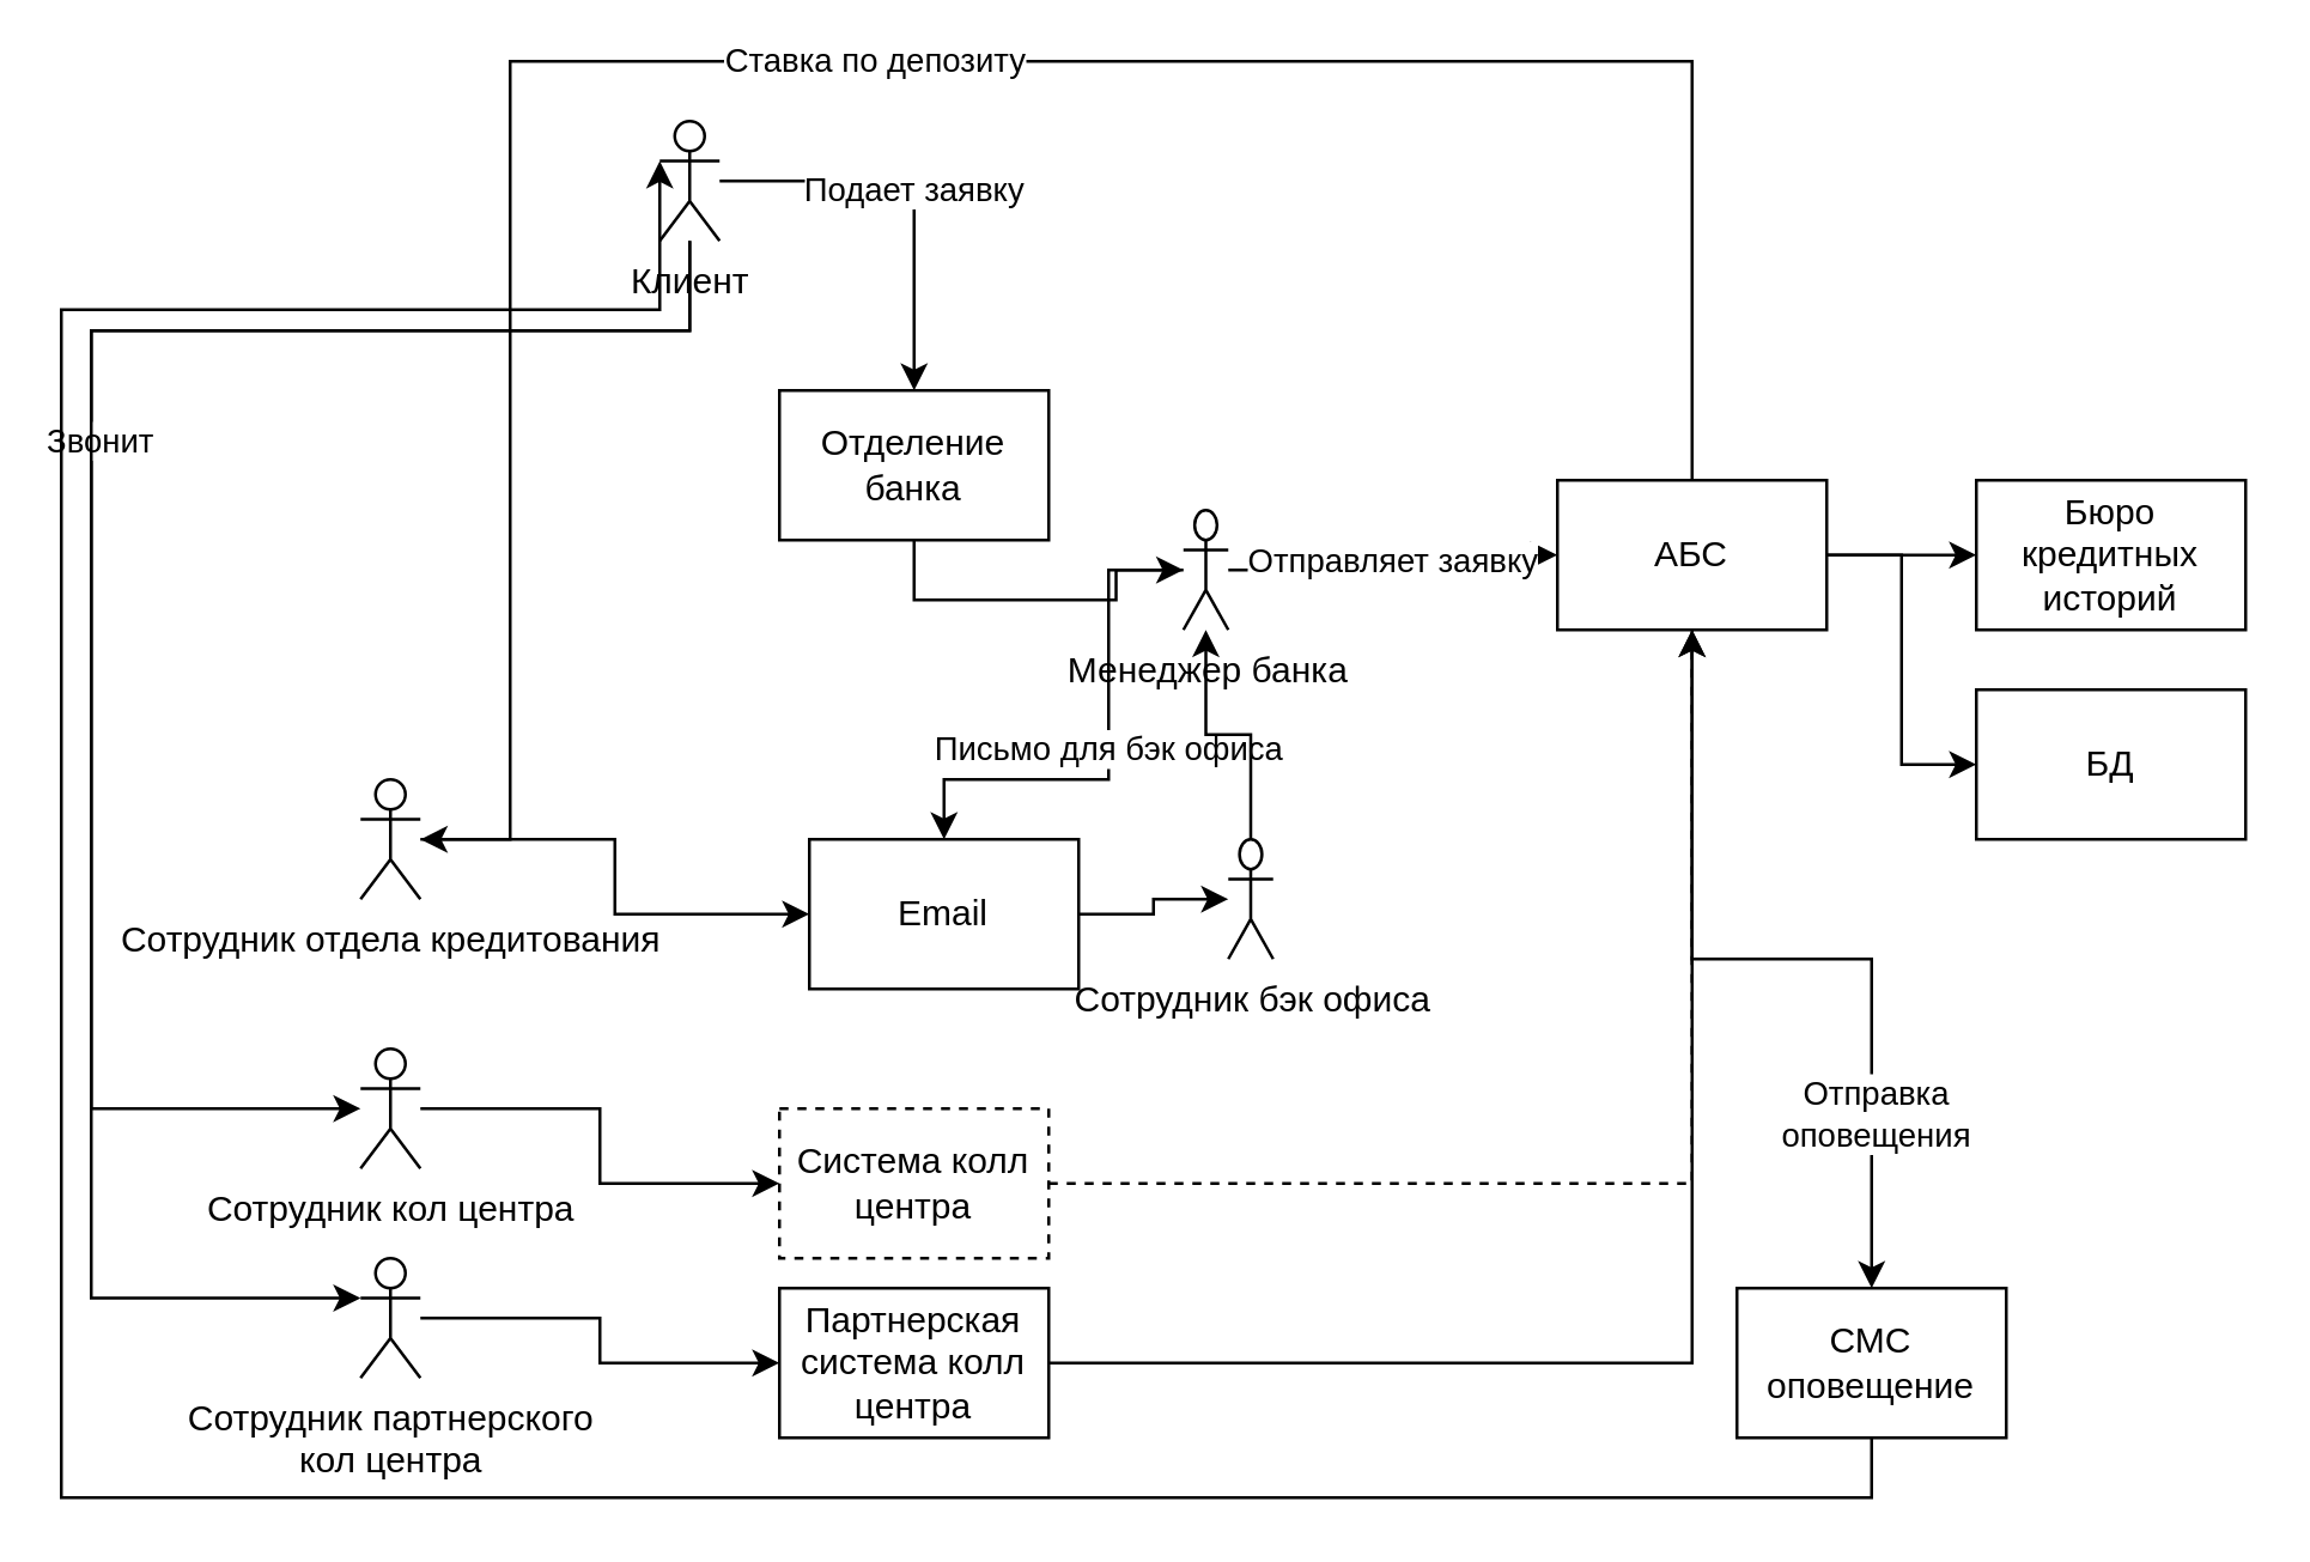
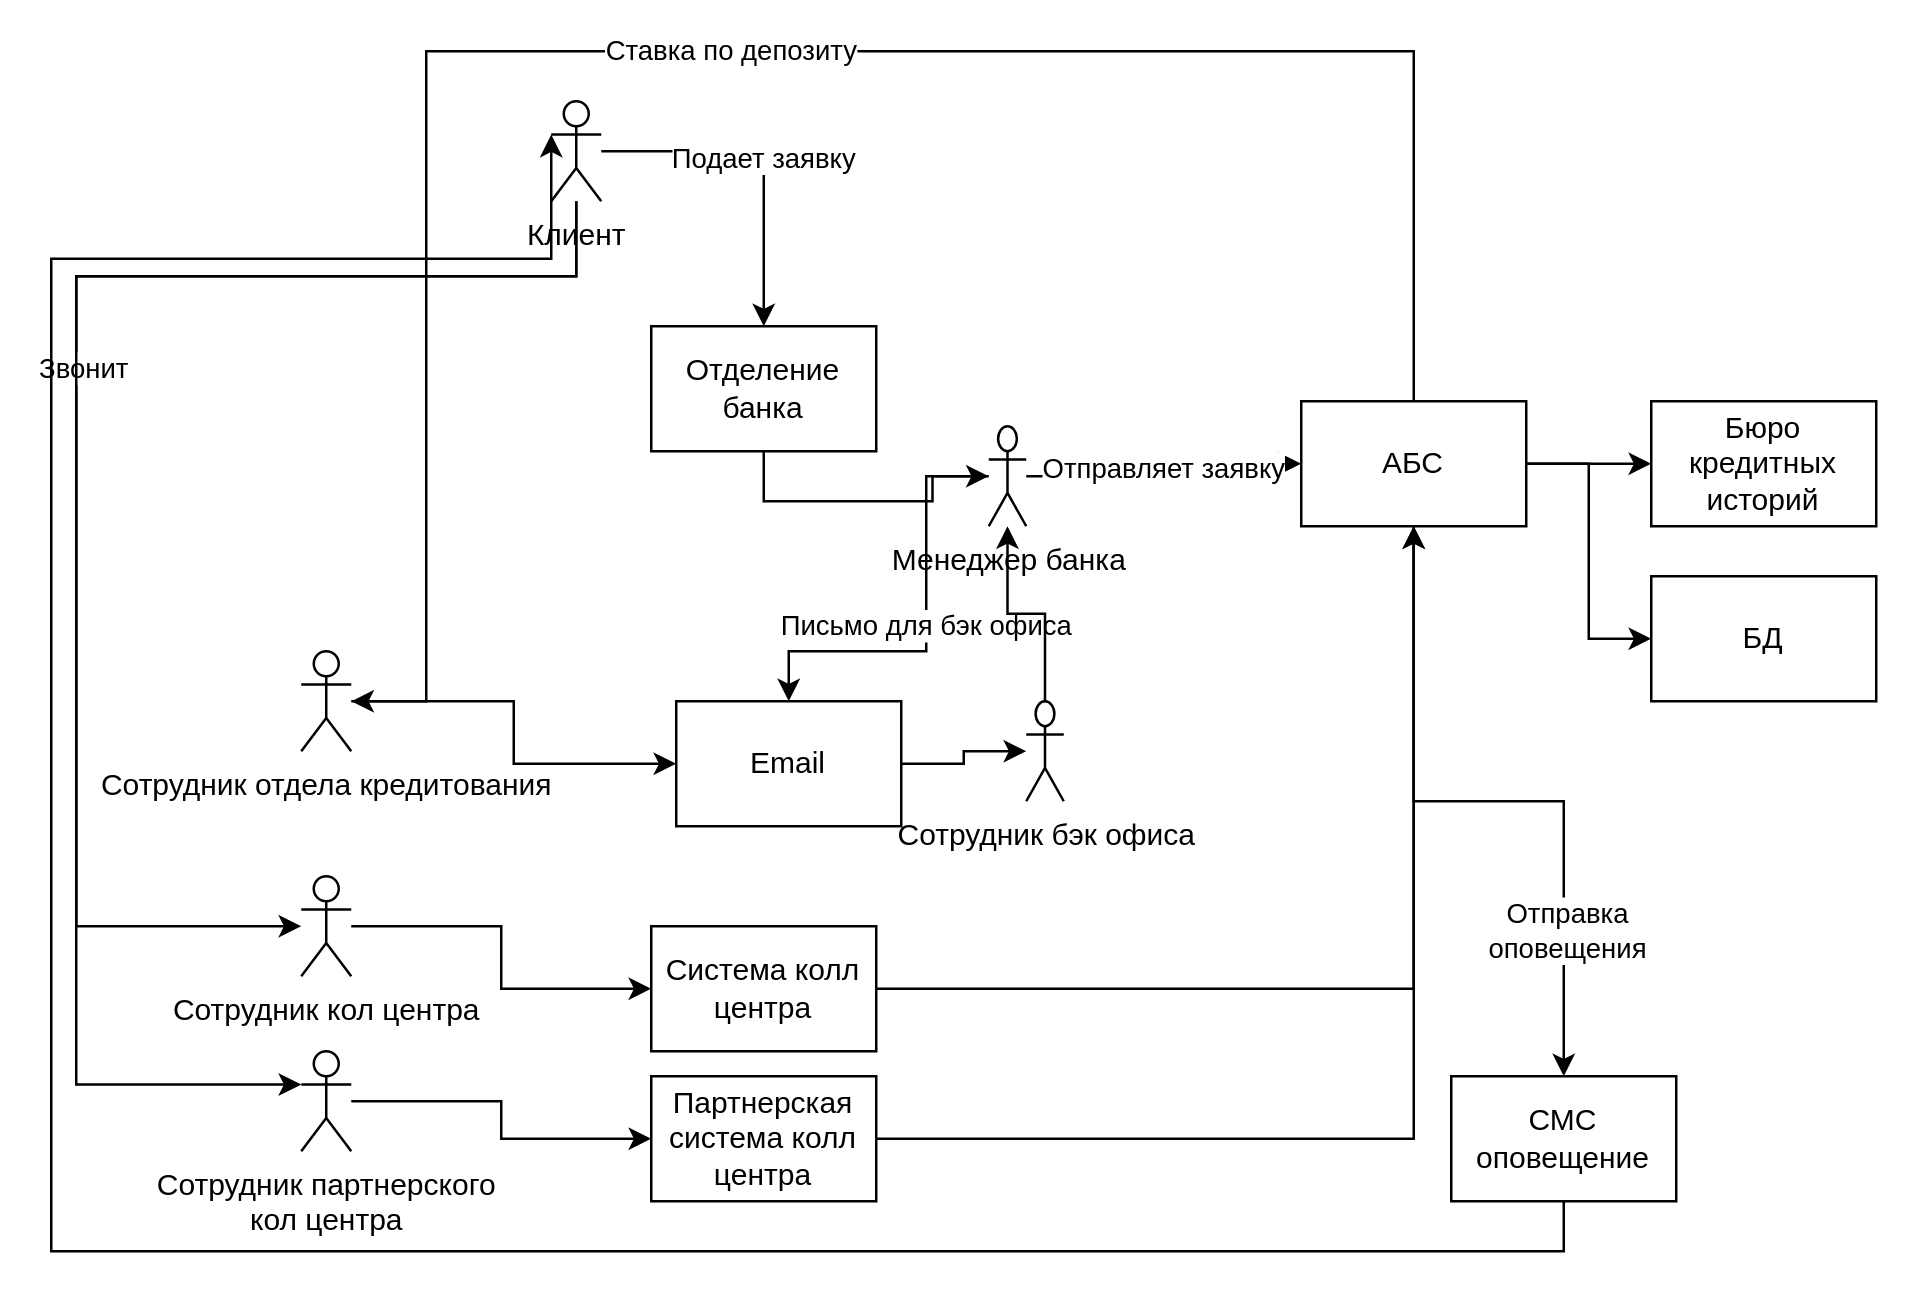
  <mxCell id="0" />
  <mxCell id="1" parent="0" />
  <mxCell id="2" value="Подает заявку" style="edgeStyle=orthogonalEdgeStyle;rounded=0;orthogonalLoop=1;jettySize=auto;html=1;entryX=0.5;entryY=0;entryDx=0;entryDy=0;" edge="1" parent="1" source="5" target="7"><mxGeometry relative="1" as="geometry" /></mxCell>
  <mxCell id="3" style="edgeStyle=orthogonalEdgeStyle;rounded=0;orthogonalLoop=1;jettySize=auto;html=1;" edge="1" parent="1" source="5" target="11"><mxGeometry relative="1" as="geometry"><Array as="points"><mxPoint x="30" y="110" /><mxPoint x="30" y="370" /></Array></mxGeometry></mxCell>
  <mxCell id="4" value="Звонит" style="edgeLabel;html=1;align=center;verticalAlign=middle;resizable=0;points=[];" vertex="1" connectable="0" parent="3"><mxGeometry x="-0.082" y="2" relative="1" as="geometry"><mxPoint as="offset" /></mxGeometry></mxCell>
  <mxCell id="5" value="Клиент" style="shape=umlActor;verticalLabelPosition=bottom;verticalAlign=top;html=1;outlineConnect=0;" vertex="1" parent="1"><mxGeometry x="220" y="40" width="20" height="40" as="geometry" /></mxCell>
  <mxCell id="6" style="edgeStyle=orthogonalEdgeStyle;rounded=0;orthogonalLoop=1;jettySize=auto;html=1;exitX=0.5;exitY=1;exitDx=0;exitDy=0;" edge="1" parent="1" source="7" target="14"><mxGeometry relative="1" as="geometry" /></mxCell>
  <mxCell id="7" value="Отделение банка" style="rounded=0;whiteSpace=wrap;html=1;" vertex="1" parent="1"><mxGeometry x="260" y="130" width="90" height="50" as="geometry" /></mxCell>
  <mxCell id="8" style="edgeStyle=orthogonalEdgeStyle;rounded=0;orthogonalLoop=1;jettySize=auto;html=1;entryX=0;entryY=0.5;entryDx=0;entryDy=0;" edge="1" parent="1" source="9" target="24"><mxGeometry relative="1" as="geometry" /></mxCell>
  <mxCell id="9" value="Сотрудник отдела кредитования" style="shape=umlActor;verticalLabelPosition=bottom;verticalAlign=top;html=1;outlineConnect=0;" vertex="1" parent="1"><mxGeometry x="120" y="260" width="20" height="40" as="geometry" /></mxCell>
  <mxCell id="10" style="edgeStyle=orthogonalEdgeStyle;rounded=0;orthogonalLoop=1;jettySize=auto;html=1;entryX=0;entryY=0.5;entryDx=0;entryDy=0;" edge="1" parent="1" source="11" target="28"><mxGeometry relative="1" as="geometry" /></mxCell>
  <mxCell id="11" value="Сотрудник кол центра" style="shape=umlActor;verticalLabelPosition=bottom;verticalAlign=top;html=1;outlineConnect=0;" vertex="1" parent="1"><mxGeometry x="120" y="350" width="20" height="40" as="geometry" /></mxCell>
  <mxCell id="12" value="Отправляет заявку" style="edgeStyle=orthogonalEdgeStyle;rounded=0;orthogonalLoop=1;jettySize=auto;html=1;entryX=0;entryY=0.5;entryDx=0;entryDy=0;" edge="1" parent="1" source="14" target="20"><mxGeometry relative="1" as="geometry" /></mxCell>
  <mxCell id="13" value="Письмо для бэк офиса" style="edgeStyle=orthogonalEdgeStyle;rounded=0;orthogonalLoop=1;jettySize=auto;html=1;entryX=0.5;entryY=0;entryDx=0;entryDy=0;" edge="1" parent="1" source="14" target="24"><mxGeometry relative="1" as="geometry"><Array as="points"><mxPoint x="370" y="190" /><mxPoint x="370" y="260" /><mxPoint x="315" y="260" /></Array></mxGeometry></mxCell>
  <mxCell id="14" value="Менеджер банка" style="shape=umlActor;verticalLabelPosition=bottom;verticalAlign=top;html=1;outlineConnect=0;" vertex="1" parent="1"><mxGeometry x="395" y="170" width="15" height="40" as="geometry" /></mxCell>
  <mxCell id="15" style="edgeStyle=orthogonalEdgeStyle;rounded=0;orthogonalLoop=1;jettySize=auto;html=1;entryX=0;entryY=0.5;entryDx=0;entryDy=0;" edge="1" parent="1" source="20" target="21"><mxGeometry relative="1" as="geometry" /></mxCell>
  <mxCell id="16" style="edgeStyle=orthogonalEdgeStyle;rounded=0;orthogonalLoop=1;jettySize=auto;html=1;exitX=1;exitY=0.5;exitDx=0;exitDy=0;entryX=0;entryY=0.5;entryDx=0;entryDy=0;" edge="1" parent="1" source="20" target="22"><mxGeometry relative="1" as="geometry" /></mxCell>
  <mxCell id="17" style="edgeStyle=orthogonalEdgeStyle;rounded=0;orthogonalLoop=1;jettySize=auto;html=1;" edge="1" parent="1" source="20" target="29"><mxGeometry relative="1" as="geometry" /></mxCell>
  <mxCell id="18" value="Отправка оповещения" style="edgeLabel;html=1;align=center;verticalAlign=middle;resizable=0;points=[];whiteSpace=wrap;" vertex="1" connectable="0" parent="17"><mxGeometry x="0.576" y="1" relative="1" as="geometry"><mxPoint as="offset" /></mxGeometry></mxCell>
  <mxCell id="19" value="Ставка по депозиту" style="edgeStyle=orthogonalEdgeStyle;rounded=0;orthogonalLoop=1;jettySize=auto;html=1;" edge="1" parent="1" source="20" target="9"><mxGeometry relative="1" as="geometry"><Array as="points"><mxPoint x="565" y="20" /><mxPoint x="170" y="20" /><mxPoint x="170" y="280" /></Array></mxGeometry></mxCell>
  <mxCell id="20" value="АБС" style="rounded=0;whiteSpace=wrap;html=1;" vertex="1" parent="1"><mxGeometry x="520" y="160" width="90" height="50" as="geometry" /></mxCell>
  <mxCell id="21" value="Бюро кредитных историй" style="rounded=0;whiteSpace=wrap;html=1;" vertex="1" parent="1"><mxGeometry x="660" y="160" width="90" height="50" as="geometry" /></mxCell>
  <mxCell id="22" value="БД" style="rounded=0;whiteSpace=wrap;html=1;" vertex="1" parent="1"><mxGeometry x="660" y="230" width="90" height="50" as="geometry" /></mxCell>
  <mxCell id="23" style="edgeStyle=orthogonalEdgeStyle;rounded=0;orthogonalLoop=1;jettySize=auto;html=1;" edge="1" parent="1" source="24" target="26"><mxGeometry relative="1" as="geometry" /></mxCell>
  <mxCell id="24" value="Email" style="rounded=0;whiteSpace=wrap;html=1;" vertex="1" parent="1"><mxGeometry x="270" y="280" width="90" height="50" as="geometry" /></mxCell>
  <mxCell id="25" style="edgeStyle=orthogonalEdgeStyle;rounded=0;orthogonalLoop=1;jettySize=auto;html=1;" edge="1" parent="1" source="26" target="14"><mxGeometry relative="1" as="geometry" /></mxCell>
  <mxCell id="26" value="Сотрудник бэк офиса" style="shape=umlActor;verticalLabelPosition=bottom;verticalAlign=top;html=1;outlineConnect=0;" vertex="1" parent="1"><mxGeometry x="410" y="280" width="15" height="40" as="geometry" /></mxCell>
- <mxCell id="27" style="edgeStyle=orthogonalEdgeStyle;rounded=0;orthogonalLoop=1;jettySize=auto;html=1;entryX=0.5;entryY=1;entryDx=0;entryDy=0;dashed=1;" edge="1" parent="1" source="28" target="20"><mxGeometry relative="1" as="geometry" /></mxCell>
- <mxCell id="28" value="Система колл центра" style="rounded=0;whiteSpace=wrap;html=1;dashed=1;" vertex="1" parent="1"><mxGeometry x="260" y="370" width="90" height="50" as="geometry" /></mxCell>
+ <mxCell id="27" style="edgeStyle=orthogonalEdgeStyle;rounded=0;orthogonalLoop=1;jettySize=auto;html=1;entryX=0.5;entryY=1;entryDx=0;entryDy=0;" edge="1" parent="1" source="28" target="20"><mxGeometry relative="1" as="geometry" /></mxCell>
+ <mxCell id="28" value="Система колл центра" style="rounded=0;whiteSpace=wrap;html=1;" vertex="1" parent="1"><mxGeometry x="260" y="370" width="90" height="50" as="geometry" /></mxCell>
  <mxCell id="29" value="СМС оповещение" style="rounded=0;whiteSpace=wrap;html=1;" vertex="1" parent="1"><mxGeometry x="580" y="430" width="90" height="50" as="geometry" /></mxCell>
  <mxCell id="30" style="edgeStyle=orthogonalEdgeStyle;rounded=0;orthogonalLoop=1;jettySize=auto;html=1;exitX=0.5;exitY=1;exitDx=0;exitDy=0;entryX=0;entryY=0.333;entryDx=0;entryDy=0;entryPerimeter=0;" edge="1" parent="1" source="29" target="5"><mxGeometry relative="1" as="geometry"><Array as="points"><mxPoint x="625" y="500" /><mxPoint x="20" y="500" /><mxPoint x="20" y="103" /></Array></mxGeometry></mxCell>
  <mxCell id="31" style="edgeStyle=orthogonalEdgeStyle;rounded=0;orthogonalLoop=1;jettySize=auto;html=1;exitX=1;exitY=0.5;exitDx=0;exitDy=0;entryX=0.5;entryY=1;entryDx=0;entryDy=0;" edge="1" parent="1" source="32" target="20"><mxGeometry relative="1" as="geometry" /></mxCell>
  <mxCell id="32" value="Партнерская система колл центра" style="rounded=0;whiteSpace=wrap;html=1;" vertex="1" parent="1"><mxGeometry x="260" y="430" width="90" height="50" as="geometry" /></mxCell>
  <mxCell id="33" style="edgeStyle=orthogonalEdgeStyle;rounded=0;orthogonalLoop=1;jettySize=auto;html=1;entryX=0;entryY=0.5;entryDx=0;entryDy=0;" edge="1" parent="1" source="34" target="32"><mxGeometry relative="1" as="geometry" /></mxCell>
  <mxCell id="34" value="Сотрудник партнерского&lt;div&gt;кол центра&lt;/div&gt;" style="shape=umlActor;verticalLabelPosition=bottom;verticalAlign=top;html=1;outlineConnect=0;" vertex="1" parent="1"><mxGeometry x="120" y="420" width="20" height="40" as="geometry" /></mxCell>
  <mxCell id="35" style="edgeStyle=orthogonalEdgeStyle;rounded=0;orthogonalLoop=1;jettySize=auto;html=1;entryX=0;entryY=0.333;entryDx=0;entryDy=0;entryPerimeter=0;" edge="1" parent="1" source="5" target="34"><mxGeometry relative="1" as="geometry"><Array as="points"><mxPoint x="30" y="110" /><mxPoint x="30" y="433" /></Array></mxGeometry></mxCell>
